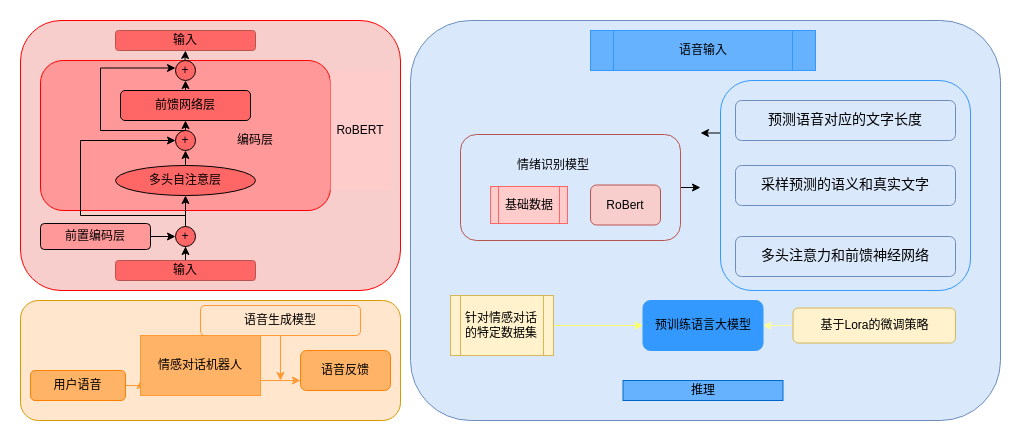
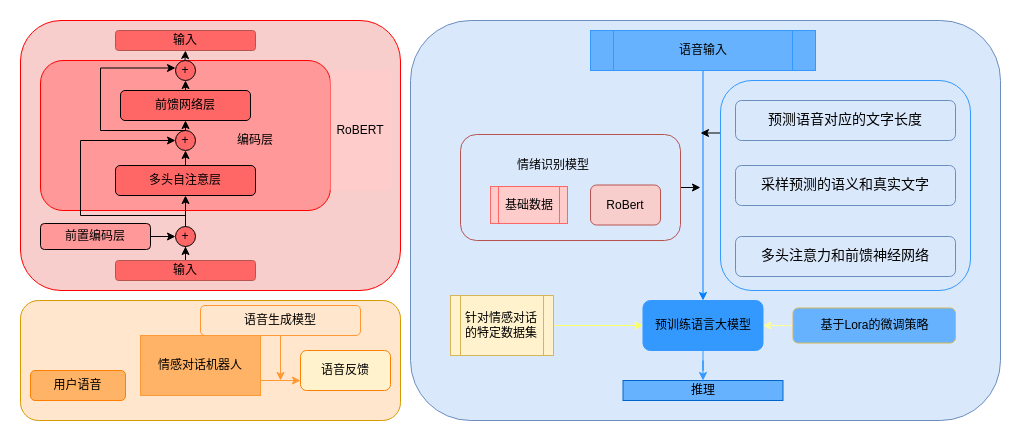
  <mxCell id="0" />
  <mxCell id="1" parent="0" />
  <mxCell id="2" value="" style="rounded=1;whiteSpace=wrap;html=1;fillColor=#f8cecc;strokeColor=#FF0000;" vertex="1" parent="1"><mxGeometry x="20" y="20" width="380" height="270" as="geometry" /></mxCell>
  <mxCell id="3" value="" style="rounded=1;whiteSpace=wrap;html=1;strokeColor=#6c8ebf;fillColor=#dae8fc;" vertex="1" parent="1"><mxGeometry x="410" y="20" width="590" height="400" as="geometry" /></mxCell>
  <mxCell id="4" value="" style="rounded=1;whiteSpace=wrap;html=1;fillColor=#ffe6cc;strokeColor=#d79b00;" vertex="1" parent="1"><mxGeometry x="20" y="300" width="380" height="120" as="geometry" /></mxCell>
  <mxCell id="5" style="edgeStyle=orthogonalEdgeStyle;rounded=0;orthogonalLoop=1;jettySize=auto;html=1;entryX=0.5;entryY=1;entryDx=0;entryDy=0;" edge="1" parent="1" source="6" target="9"><mxGeometry relative="1" as="geometry" /></mxCell>
  <mxCell id="6" value="&lt;pre&gt;输入&lt;/pre&gt;" style="rounded=1;whiteSpace=wrap;html=1;fillColor=#FF6666;strokeColor=#b85450;" vertex="1" parent="1"><mxGeometry x="115" y="260" width="140" height="20" as="geometry" /></mxCell>
  <mxCell id="7" value="" style="rounded=1;whiteSpace=wrap;html=1;fillColor=#FF9999;strokeColor=#FF0000;" vertex="1" parent="1"><mxGeometry x="40" y="60" width="290" height="150" as="geometry" /></mxCell>
  <mxCell id="8" value="" style="edgeStyle=orthogonalEdgeStyle;rounded=0;orthogonalLoop=1;jettySize=auto;html=1;entryX=0.5;entryY=1;entryDx=0;entryDy=0;" edge="1" parent="1" source="9" target="13"><mxGeometry relative="1" as="geometry" /></mxCell>
  <mxCell id="9" value="+" style="ellipse;whiteSpace=wrap;html=1;fillColor=#FF6666;" vertex="1" parent="1"><mxGeometry x="175" y="226" width="20" height="20" as="geometry" /></mxCell>
  <mxCell id="10" value="" style="edgeStyle=orthogonalEdgeStyle;rounded=0;orthogonalLoop=1;jettySize=auto;html=1;" edge="1" parent="1" source="11" target="9"><mxGeometry relative="1" as="geometry" /></mxCell>
  <mxCell id="11" value="前置编码层" style="rounded=1;whiteSpace=wrap;html=1;fillColor=#FF9999;" vertex="1" parent="1"><mxGeometry x="40" y="223" width="110" height="26" as="geometry" /></mxCell>
  <mxCell id="12" style="edgeStyle=orthogonalEdgeStyle;rounded=0;orthogonalLoop=1;jettySize=auto;html=1;exitX=0.5;exitY=0;exitDx=0;exitDy=0;entryX=0.5;entryY=1;entryDx=0;entryDy=0;" edge="1" parent="1" source="13" target="18"><mxGeometry relative="1" as="geometry" /></mxCell>
- <mxCell id="13" value="多头自注意层" style="ellipse;whiteSpace=wrap;html=1;fillColor=#FF6666;" vertex="1" parent="1"><mxGeometry x="115" y="165" width="140" height="30" as="geometry" /></mxCell>
+ <mxCell id="13" value="多头自注意层" style="rounded=1;whiteSpace=wrap;html=1;fillColor=#FF6666;" vertex="1" parent="1"><mxGeometry x="115" y="165" width="140" height="30" as="geometry" /></mxCell>
  <mxCell id="14" style="edgeStyle=orthogonalEdgeStyle;rounded=0;orthogonalLoop=1;jettySize=auto;html=1;exitX=0.5;exitY=0;exitDx=0;exitDy=0;entryX=0.5;entryY=1;entryDx=0;entryDy=0;" edge="1" parent="1" source="15" target="16"><mxGeometry relative="1" as="geometry" /></mxCell>
  <mxCell id="15" value="前馈网络层" style="rounded=1;whiteSpace=wrap;html=1;fillColor=#FF6666;" vertex="1" parent="1"><mxGeometry x="120" y="90" width="130" height="30" as="geometry" /></mxCell>
  <mxCell id="16" value="+" style="ellipse;whiteSpace=wrap;html=1;fillColor=#FF6666;" vertex="1" parent="1"><mxGeometry x="175" y="60" width="20" height="20" as="geometry" /></mxCell>
  <mxCell id="17" style="edgeStyle=orthogonalEdgeStyle;rounded=0;orthogonalLoop=1;jettySize=auto;html=1;exitX=0.5;exitY=0;exitDx=0;exitDy=0;entryX=0.5;entryY=1;entryDx=0;entryDy=0;" edge="1" parent="1" source="18" target="15"><mxGeometry relative="1" as="geometry" /></mxCell>
  <mxCell id="18" value="+" style="ellipse;whiteSpace=wrap;html=1;fillColor=#FF6666;" vertex="1" parent="1"><mxGeometry x="175" y="130" width="20" height="20" as="geometry" /></mxCell>
  <mxCell id="19" value="" style="endArrow=classic;html=1;rounded=0;entryX=0;entryY=0.5;entryDx=0;entryDy=0;" edge="1" parent="1" target="18"><mxGeometry width="50" height="50" relative="1" as="geometry"><mxPoint x="185" y="215" as="sourcePoint" /><mxPoint x="235" y="165" as="targetPoint" /><Array as="points"><mxPoint x="80" y="215" /><mxPoint x="80" y="140" /></Array></mxGeometry></mxCell>
  <mxCell id="20" value="" style="endArrow=classic;html=1;rounded=0;entryX=0;entryY=0.5;entryDx=0;entryDy=0;exitX=0.5;exitY=0;exitDx=0;exitDy=0;" edge="1" parent="1" source="18"><mxGeometry width="50" height="50" relative="1" as="geometry"><mxPoint x="185" y="142.5" as="sourcePoint" /><mxPoint x="175" y="67.5" as="targetPoint" /><Array as="points"><mxPoint x="100" y="130" /><mxPoint x="100" y="67.5" /></Array></mxGeometry></mxCell>
  <mxCell id="21" value="编码层" style="rounded=0;whiteSpace=wrap;html=1;strokeColor=none;fillColor=#FF9999;" vertex="1" parent="1"><mxGeometry x="200" y="125" width="110" height="30" as="geometry" /></mxCell>
  <mxCell id="22" value="" style="endArrow=classic;html=1;rounded=0;" edge="1" parent="1"><mxGeometry width="50" height="50" relative="1" as="geometry"><mxPoint x="184.5" y="60" as="sourcePoint" /><mxPoint x="185" y="50" as="targetPoint" /></mxGeometry></mxCell>
  <mxCell id="23" value="RoBERT" style="rounded=0;whiteSpace=wrap;html=1;direction=south;fillColor=#FFCCCC;strokeColor=none;" vertex="1" parent="1"><mxGeometry x="330" y="70" width="60" height="120" as="geometry" /></mxCell>
  <mxCell id="24" value="&lt;pre&gt;输入&lt;/pre&gt;" style="rounded=1;whiteSpace=wrap;html=1;fillColor=#FF6666;strokeColor=#b85450;" vertex="1" parent="1"><mxGeometry x="115" y="30" width="140" height="20" as="geometry" /></mxCell>
+ <mxCell id="25" style="edgeStyle=orthogonalEdgeStyle;rounded=0;orthogonalLoop=1;jettySize=auto;html=1;strokeColor=#007FFF;" edge="1" parent="1" source="26" target="28"><mxGeometry relative="1" as="geometry" /></mxCell>
  <mxCell id="26" value="语音输入" style="shape=process;whiteSpace=wrap;html=1;backgroundOutline=1;strokeColor=#3399FF;fillColor=#66B2FF;" vertex="1" parent="1"><mxGeometry x="590" y="30" width="225" height="40" as="geometry" /></mxCell>
+ <mxCell id="27" value="" style="edgeStyle=orthogonalEdgeStyle;rounded=0;orthogonalLoop=1;jettySize=auto;html=1;strokeColor=#3399FF;" edge="1" parent="1" source="28" target="29"><mxGeometry relative="1" as="geometry" /></mxCell>
  <mxCell id="28" value="预训练语言大模型" style="rounded=1;whiteSpace=wrap;html=1;strokeColor=#3399FF;fillColor=#3399FF;" vertex="1" parent="1"><mxGeometry x="642.5" y="300" width="120" height="50" as="geometry" /></mxCell>
  <mxCell id="29" value="推理" style="rounded=0;whiteSpace=wrap;html=1;strokeColor=#0066CC;fillColor=#66B2FF;" vertex="1" parent="1"><mxGeometry x="622.5" y="380" width="160" height="20" as="geometry" /></mxCell>
  <mxCell id="30" style="edgeStyle=orthogonalEdgeStyle;rounded=0;orthogonalLoop=1;jettySize=auto;html=1;exitX=1;exitY=0.5;exitDx=0;exitDy=0;" edge="1" parent="1" source="31"><mxGeometry relative="1" as="geometry"><mxPoint x="700" y="187" as="targetPoint" /></mxGeometry></mxCell>
  <mxCell id="31" value="" style="rounded=1;whiteSpace=wrap;html=1;fillColor=none;strokeColor=#b85450;" vertex="1" parent="1"><mxGeometry x="460" y="134" width="220" height="106" as="geometry" /></mxCell>
  <mxCell id="32" value="RoBert" style="rounded=1;whiteSpace=wrap;html=1;fillColor=#f8cecc;strokeColor=#b85450;" vertex="1" parent="1"><mxGeometry x="590" y="184.5" width="70" height="40" as="geometry" /></mxCell>
  <mxCell id="33" value="基础数据" style="shape=process;whiteSpace=wrap;html=1;backgroundOutline=1;fillColor=#FFCCCC;strokeColor=#FF6666;" vertex="1" parent="1"><mxGeometry x="490" y="186" width="77" height="37" as="geometry" /></mxCell>
  <mxCell id="34" value="情绪识别模型" style="rounded=0;whiteSpace=wrap;html=1;fillColor=none;strokeColor=none;" vertex="1" parent="1"><mxGeometry x="482.5" y="150" width="140" height="30" as="geometry" /></mxCell>
  <mxCell id="35" style="edgeStyle=orthogonalEdgeStyle;rounded=0;orthogonalLoop=1;jettySize=auto;html=1;exitX=0;exitY=0.25;exitDx=0;exitDy=0;" edge="1" parent="1" source="36"><mxGeometry relative="1" as="geometry"><mxPoint x="700" y="133" as="targetPoint" /></mxGeometry></mxCell>
  <mxCell id="36" value="" style="rounded=1;whiteSpace=wrap;html=1;fillColor=none;strokeColor=#3399FF;" vertex="1" parent="1"><mxGeometry x="720" y="80" width="250" height="210" as="geometry" /></mxCell>
  <mxCell id="37" value="&lt;span style=&quot;font-size:10.5pt;mso-bidi-font-size:12.0pt;&lt;br/&gt;line-height:150%;font-family:宋体;mso-ascii-font-family:&amp;quot;Times New Roman&amp;quot;;&lt;br/&gt;mso-hansi-font-family:&amp;quot;Times New Roman&amp;quot;;mso-bidi-font-family:&amp;quot;Times New Roman&amp;quot;;&lt;br/&gt;mso-font-kerning:1.0pt;mso-ansi-language:EN-US;mso-fareast-language:ZH-CN;&lt;br/&gt;mso-bidi-language:AR-SA&quot;&gt;预测语音对应的文字长度&lt;/span&gt;" style="rounded=1;whiteSpace=wrap;html=1;fillColor=#dae8fc;strokeColor=#6c8ebf;" vertex="1" parent="1"><mxGeometry x="735" y="100" width="220" height="40" as="geometry" /></mxCell>
  <mxCell id="38" value="&lt;span style=&quot;font-size:10.5pt;mso-bidi-font-size:12.0pt;&lt;br/&gt;line-height:150%;font-family:宋体;mso-ascii-font-family:&amp;quot;Times New Roman&amp;quot;;&lt;br/&gt;mso-hansi-font-family:&amp;quot;Times New Roman&amp;quot;;mso-bidi-font-family:&amp;quot;Times New Roman&amp;quot;;&lt;br/&gt;mso-font-kerning:1.0pt;mso-ansi-language:EN-US;mso-fareast-language:ZH-CN;&lt;br/&gt;mso-bidi-language:AR-SA&quot;&gt;采样预测的语义和真实文字&lt;/span&gt;" style="rounded=1;whiteSpace=wrap;html=1;fillColor=#dae8fc;strokeColor=#6c8ebf;" vertex="1" parent="1"><mxGeometry x="735" y="165" width="220" height="40" as="geometry" /></mxCell>
  <mxCell id="39" value="&lt;span style=&quot;font-size:10.5pt;mso-bidi-font-size:12.0pt;&lt;br/&gt;line-height:150%;font-family:宋体;mso-ascii-font-family:&amp;quot;Times New Roman&amp;quot;;&lt;br/&gt;mso-hansi-font-family:&amp;quot;Times New Roman&amp;quot;;mso-bidi-font-family:&amp;quot;Times New Roman&amp;quot;;&lt;br/&gt;mso-font-kerning:1.0pt;mso-ansi-language:EN-US;mso-fareast-language:ZH-CN;&lt;br/&gt;mso-bidi-language:AR-SA&quot;&gt;多头注意力和前馈神经网络&lt;/span&gt;" style="rounded=1;whiteSpace=wrap;html=1;fillColor=#dae8fc;strokeColor=#6c8ebf;" vertex="1" parent="1"><mxGeometry x="735" y="236" width="220" height="40" as="geometry" /></mxCell>
  <mxCell id="40" style="edgeStyle=orthogonalEdgeStyle;rounded=0;orthogonalLoop=1;jettySize=auto;html=1;entryX=0;entryY=0.5;entryDx=0;entryDy=0;strokeColor=#FFFF66;" edge="1" parent="1" source="41" target="28"><mxGeometry relative="1" as="geometry" /></mxCell>
  <mxCell id="41" value="针对情感对话的特定数据集" style="shape=process;whiteSpace=wrap;html=1;backgroundOutline=1;fillColor=#fff2cc;strokeColor=#d6b656;" vertex="1" parent="1"><mxGeometry x="450" y="295" width="103" height="60" as="geometry" /></mxCell>
  <mxCell id="42" style="edgeStyle=orthogonalEdgeStyle;rounded=0;orthogonalLoop=1;jettySize=auto;html=1;strokeColor=#FFFF99;" edge="1" parent="1" source="43" target="28"><mxGeometry relative="1" as="geometry" /></mxCell>
- <mxCell id="43" value="基于Lora的微调策略" style="rounded=1;whiteSpace=wrap;html=1;fillColor=#fff2cc;strokeColor=#d6b656;" vertex="1" parent="1"><mxGeometry x="792.5" y="307.5" width="162.5" height="35" as="geometry" /></mxCell>
- <mxCell id="44" style="edgeStyle=orthogonalEdgeStyle;rounded=0;orthogonalLoop=1;jettySize=auto;html=1;exitX=1;exitY=0.5;exitDx=0;exitDy=0;entryX=0;entryY=0.75;entryDx=0;entryDy=0;strokeColor=#FF9933;" edge="1" parent="1" source="45" target="47"><mxGeometry relative="1" as="geometry" /></mxCell>
+ <mxCell id="43" value="基于Lora的微调策略" style="rounded=1;whiteSpace=wrap;html=1;fillColor=#66b2ff;strokeColor=#d6b656;" vertex="1" parent="1"><mxGeometry x="792.5" y="307.5" width="162.5" height="35" as="geometry" /></mxCell>
  <mxCell id="45" value="用户语音" style="rounded=1;whiteSpace=wrap;html=1;fillColor=#FFB366;strokeColor=#FF8000;" vertex="1" parent="1"><mxGeometry x="30" y="370" width="95" height="30" as="geometry" /></mxCell>
  <mxCell id="46" style="edgeStyle=orthogonalEdgeStyle;rounded=0;orthogonalLoop=1;jettySize=auto;html=1;exitX=1;exitY=0.75;exitDx=0;exitDy=0;entryX=0;entryY=0.75;entryDx=0;entryDy=0;strokeColor=#FF9933;" edge="1" parent="1" source="47" target="48"><mxGeometry relative="1" as="geometry" /></mxCell>
  <mxCell id="47" value="情感对话机器人" style="rounded=0;whiteSpace=wrap;html=1;strokeColor=#FF9933;fillColor=#FFB366;" vertex="1" parent="1"><mxGeometry x="140" y="335" width="120" height="60" as="geometry" /></mxCell>
- <mxCell id="48" value="语音反馈" style="rounded=1;whiteSpace=wrap;html=1;fillColor=#FFB366;strokeColor=#FF8000;" vertex="1" parent="1"><mxGeometry x="300" y="350" width="90" height="40" as="geometry" /></mxCell>
+ <mxCell id="48" value="语音反馈" style="rounded=1;whiteSpace=wrap;html=1;fillColor=#fff2cc;strokeColor=#FF8000;" vertex="1" parent="1"><mxGeometry x="300" y="350" width="90" height="40" as="geometry" /></mxCell>
  <mxCell id="49" style="edgeStyle=orthogonalEdgeStyle;rounded=0;orthogonalLoop=1;jettySize=auto;html=1;strokeColor=#FF9933;" edge="1" parent="1" source="50"><mxGeometry relative="1" as="geometry"><mxPoint x="280" y="380" as="targetPoint" /></mxGeometry></mxCell>
  <mxCell id="50" value="语音生成模型" style="rounded=1;whiteSpace=wrap;html=1;fillColor=none;strokeColor=#FF9933;" vertex="1" parent="1"><mxGeometry x="200" y="305" width="160" height="30" as="geometry" /></mxCell>
